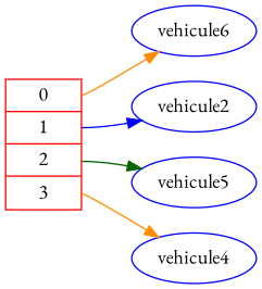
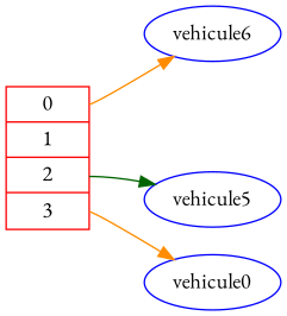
  digraph {
    fontname="EB Garamond"
    rankdir=LR
    node [color=blue fontname="EB Garamond"]
    edge [color=darkorange fontname="EB Garamond"]
    n1 [color=red label="<i0> 0 | <i1> 1 | <i2> 2 | <i3> 3" shape=record]
    n2 [label=vehicule6]
-   n3 [label=vehicule2]
    n4 [label=vehicule5]
-   n5 [label=vehicule4]
+   n5 [label=vehicule0]
    n1 -> n2 [tailport=i0]
-   n1 -> n3 [color=blue tailport=i1]
    n1 -> n4 [color=darkgreen tailport=i2]
    n1 -> n5 [tailport=i3]
  }
